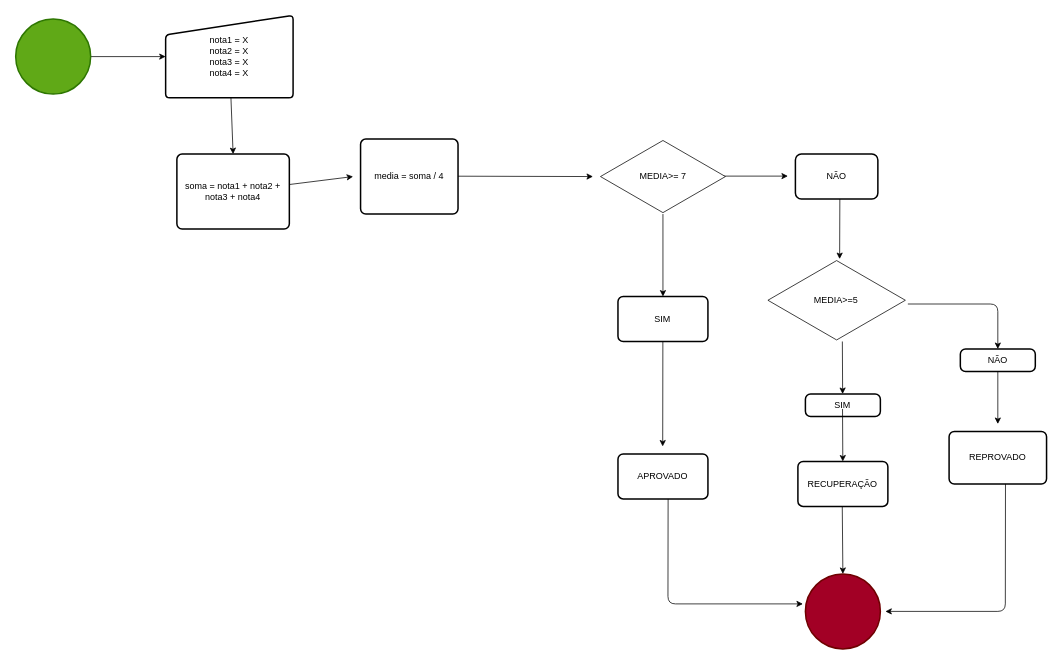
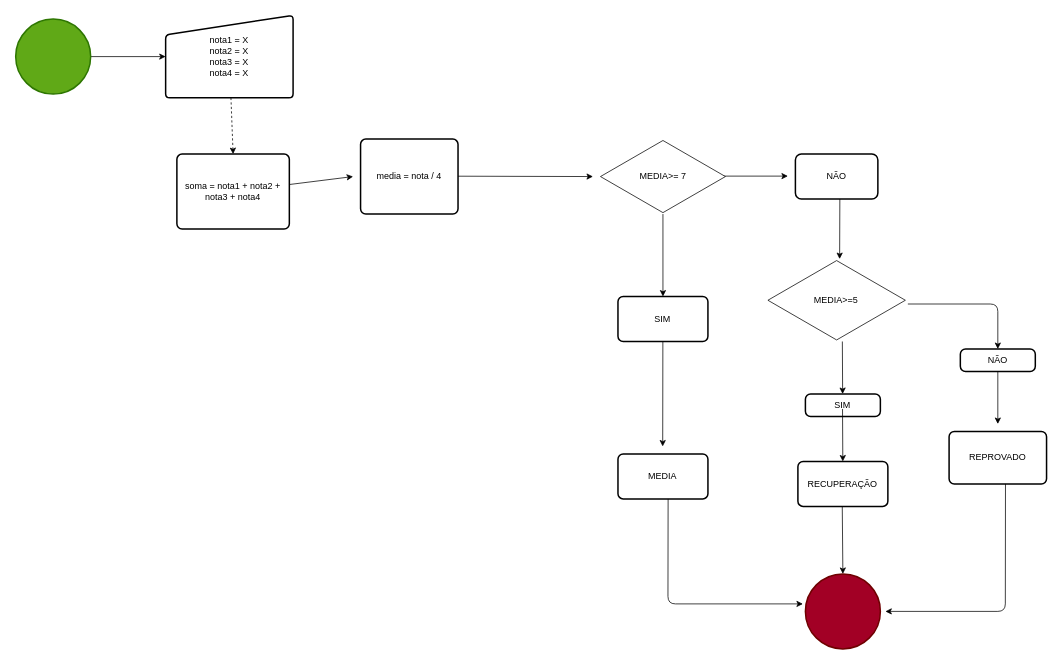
  <mxCell id="0" />
  <mxCell id="1" parent="0" />
  <mxCell id="2" style="edgeStyle=none;html=1;entryX=0;entryY=0.5;entryDx=0;entryDy=0;" parent="1" source="3" target="5" edge="1"><mxGeometry relative="1" as="geometry" /></mxCell>
  <mxCell id="3" value="" style="strokeWidth=2;html=1;shape=mxgraph.flowchart.start_2;whiteSpace=wrap;fillColor=#60a917;fontColor=#ffffff;strokeColor=#2D7600;" parent="1" vertex="1"><mxGeometry x="20" y="25" width="100" height="100" as="geometry" /></mxCell>
- <mxCell id="4" style="edgeStyle=none;html=1;entryX=0.5;entryY=0;entryDx=0;entryDy=0;" parent="1" source="5" target="7" edge="1"><mxGeometry relative="1" as="geometry" /></mxCell>
+ <mxCell id="4" style="edgeStyle=none;html=1;entryX=0.5;entryY=0;entryDx=0;entryDy=0;dashed=1;" parent="1" source="5" target="7" edge="1"><mxGeometry relative="1" as="geometry" /></mxCell>
  <mxCell id="5" value="nota1 = X&lt;br&gt;nota2 = X&lt;br&gt;nota3 = X&lt;br&gt;nota4 = X" style="html=1;strokeWidth=2;shape=manualInput;whiteSpace=wrap;rounded=1;size=26;arcSize=11;" parent="1" vertex="1"><mxGeometry x="220" y="20" width="170" height="110" as="geometry" /></mxCell>
  <mxCell id="6" style="edgeStyle=none;html=1;" parent="1" source="7" edge="1"><mxGeometry relative="1" as="geometry"><mxPoint x="470" y="235" as="targetPoint" /></mxGeometry></mxCell>
  <mxCell id="7" value="soma = nota1 + nota2 + nota3 + nota4" style="rounded=1;whiteSpace=wrap;html=1;absoluteArcSize=1;arcSize=14;strokeWidth=2;" parent="1" vertex="1"><mxGeometry x="235" y="205" width="150" height="100" as="geometry" /></mxCell>
- <mxCell id="8" value="media = soma / 4" style="rounded=1;whiteSpace=wrap;html=1;absoluteArcSize=1;arcSize=14;strokeWidth=2;" parent="1" vertex="1"><mxGeometry x="480" y="185" width="130" height="100" as="geometry" /></mxCell>
+ <mxCell id="8" value="media = nota / 4" style="rounded=1;whiteSpace=wrap;html=1;absoluteArcSize=1;arcSize=14;strokeWidth=2;" parent="1" vertex="1"><mxGeometry x="480" y="185" width="130" height="100" as="geometry" /></mxCell>
  <mxCell id="9" value="" style="strokeWidth=2;html=1;shape=mxgraph.flowchart.start_2;whiteSpace=wrap;fillColor=#a20025;fontColor=#ffffff;strokeColor=#6F0000;" parent="1" vertex="1"><mxGeometry x="1073.34" y="765" width="100" height="100" as="geometry" /></mxCell>
  <mxCell id="10" style="edgeStyle=none;html=1;" edge="1" parent="1"><mxGeometry relative="1" as="geometry"><mxPoint x="883.33" y="285" as="sourcePoint" /><mxPoint x="883.33" y="395" as="targetPoint" /></mxGeometry></mxCell>
  <mxCell id="11" value="SIM" style="rounded=1;whiteSpace=wrap;html=1;absoluteArcSize=1;arcSize=14;strokeWidth=2;" vertex="1" parent="1"><mxGeometry x="823.33" y="395" width="120" height="60" as="geometry" /></mxCell>
  <mxCell id="12" value="NÃO" style="rounded=1;whiteSpace=wrap;html=1;absoluteArcSize=1;arcSize=16;strokeWidth=2;" vertex="1" parent="1"><mxGeometry x="1060" y="205" width="110" height="60" as="geometry" /></mxCell>
  <mxCell id="13" value="" style="edgeStyle=none;html=1;" edge="1" parent="1"><mxGeometry relative="1" as="geometry"><mxPoint x="930" y="234.41" as="sourcePoint" /><mxPoint x="1050" y="234.41" as="targetPoint" /></mxGeometry></mxCell>
  <mxCell id="14" style="edgeStyle=none;html=1;" edge="1" parent="1"><mxGeometry relative="1" as="geometry"><mxPoint x="883.22" y="455" as="sourcePoint" /><mxPoint x="883" y="595" as="targetPoint" /></mxGeometry></mxCell>
- <mxCell id="15" value="APROVADO" style="rounded=1;whiteSpace=wrap;html=1;absoluteArcSize=1;arcSize=14;strokeWidth=2;" vertex="1" parent="1"><mxGeometry x="823.34" y="605" width="120" height="60" as="geometry" /></mxCell>
+ <mxCell id="15" value="MEDIA" style="rounded=1;whiteSpace=wrap;html=1;absoluteArcSize=1;arcSize=14;strokeWidth=2;" vertex="1" parent="1"><mxGeometry x="823.34" y="605" width="120" height="60" as="geometry" /></mxCell>
  <mxCell id="16" style="edgeStyle=none;html=1;" edge="1" parent="1"><mxGeometry relative="1" as="geometry"><mxPoint x="1119.29" y="265" as="sourcePoint" /><mxPoint x="1119" y="345" as="targetPoint" /></mxGeometry></mxCell>
  <mxCell id="17" value="NÃO" style="rounded=1;whiteSpace=wrap;html=1;absoluteArcSize=1;arcSize=14;strokeWidth=2;" vertex="1" parent="1"><mxGeometry x="1280" y="465" width="100" height="30" as="geometry" /></mxCell>
  <mxCell id="18" style="edgeStyle=none;html=1;exitX=0.5;exitY=1;exitDx=0;exitDy=0;exitPerimeter=0;" edge="1" parent="1"><mxGeometry relative="1" as="geometry"><mxPoint x="1330" y="495" as="sourcePoint" /><mxPoint x="1330" y="565" as="targetPoint" /></mxGeometry></mxCell>
  <mxCell id="19" value="" style="edgeStyle=none;html=1;" edge="1" parent="1"><mxGeometry relative="1" as="geometry"><mxPoint x="1122.62" y="455" as="sourcePoint" /><mxPoint x="1123" y="525" as="targetPoint" /></mxGeometry></mxCell>
  <mxCell id="20" value="MEDIA&amp;gt;= 7" style="html=1;whiteSpace=wrap;aspect=fixed;shape=isoRectangle;" vertex="1" parent="1"><mxGeometry x="800" y="185" width="166.67" height="100" as="geometry" /></mxCell>
  <mxCell id="21" value="MEDIA&amp;gt;=5" style="html=1;whiteSpace=wrap;aspect=fixed;shape=isoRectangle;" vertex="1" parent="1"><mxGeometry x="1023.33" y="345" width="183.34" height="110" as="geometry" /></mxCell>
  <mxCell id="22" value="" style="edgeStyle=none;html=1;" edge="1" parent="1"><mxGeometry relative="1" as="geometry"><mxPoint x="1210" y="405" as="sourcePoint" /><mxPoint x="1330" y="465" as="targetPoint" /><Array as="points"><mxPoint x="1330" y="405" /></Array></mxGeometry></mxCell>
  <mxCell id="23" value="REPROVADO" style="rounded=1;whiteSpace=wrap;html=1;absoluteArcSize=1;arcSize=14;strokeWidth=2;" vertex="1" parent="1"><mxGeometry x="1265" y="575" width="130" height="70" as="geometry" /></mxCell>
  <mxCell id="24" value="SIM" style="rounded=1;whiteSpace=wrap;html=1;absoluteArcSize=1;arcSize=14;strokeWidth=2;" vertex="1" parent="1"><mxGeometry x="1073.34" y="525" width="100" height="30" as="geometry" /></mxCell>
  <mxCell id="25" value="RECUPERAÇÃO" style="rounded=1;whiteSpace=wrap;html=1;absoluteArcSize=1;arcSize=14;strokeWidth=2;" vertex="1" parent="1"><mxGeometry x="1063.34" y="615" width="120" height="60" as="geometry" /></mxCell>
  <mxCell id="26" value="" style="edgeStyle=none;html=1;" edge="1" parent="1"><mxGeometry relative="1" as="geometry"><mxPoint x="1122.86" y="545" as="sourcePoint" /><mxPoint x="1123.24" y="615" as="targetPoint" /></mxGeometry></mxCell>
  <mxCell id="27" style="edgeStyle=none;html=1;" edge="1" parent="1"><mxGeometry relative="1" as="geometry"><mxPoint x="890.22" y="665" as="sourcePoint" /><mxPoint x="1070" y="805" as="targetPoint" /><Array as="points"><mxPoint x="890" y="805" /></Array></mxGeometry></mxCell>
  <mxCell id="28" style="edgeStyle=none;html=1;" edge="1" parent="1"><mxGeometry relative="1" as="geometry"><mxPoint x="1340.22" y="645" as="sourcePoint" /><mxPoint x="1180" y="815" as="targetPoint" /><Array as="points"><mxPoint x="1340" y="815" /></Array></mxGeometry></mxCell>
  <mxCell id="29" value="" style="edgeStyle=none;html=1;entryX=0.5;entryY=0;entryDx=0;entryDy=0;entryPerimeter=0;" edge="1" parent="1" target="9"><mxGeometry relative="1" as="geometry"><mxPoint x="1122.51" y="675" as="sourcePoint" /><mxPoint x="1122.65" y="845" as="targetPoint" /></mxGeometry></mxCell>
  <mxCell id="30" style="edgeStyle=none;html=1;" edge="1" parent="1"><mxGeometry relative="1" as="geometry"><mxPoint x="610" y="234.52" as="sourcePoint" /><mxPoint x="790" y="235" as="targetPoint" /></mxGeometry></mxCell>
